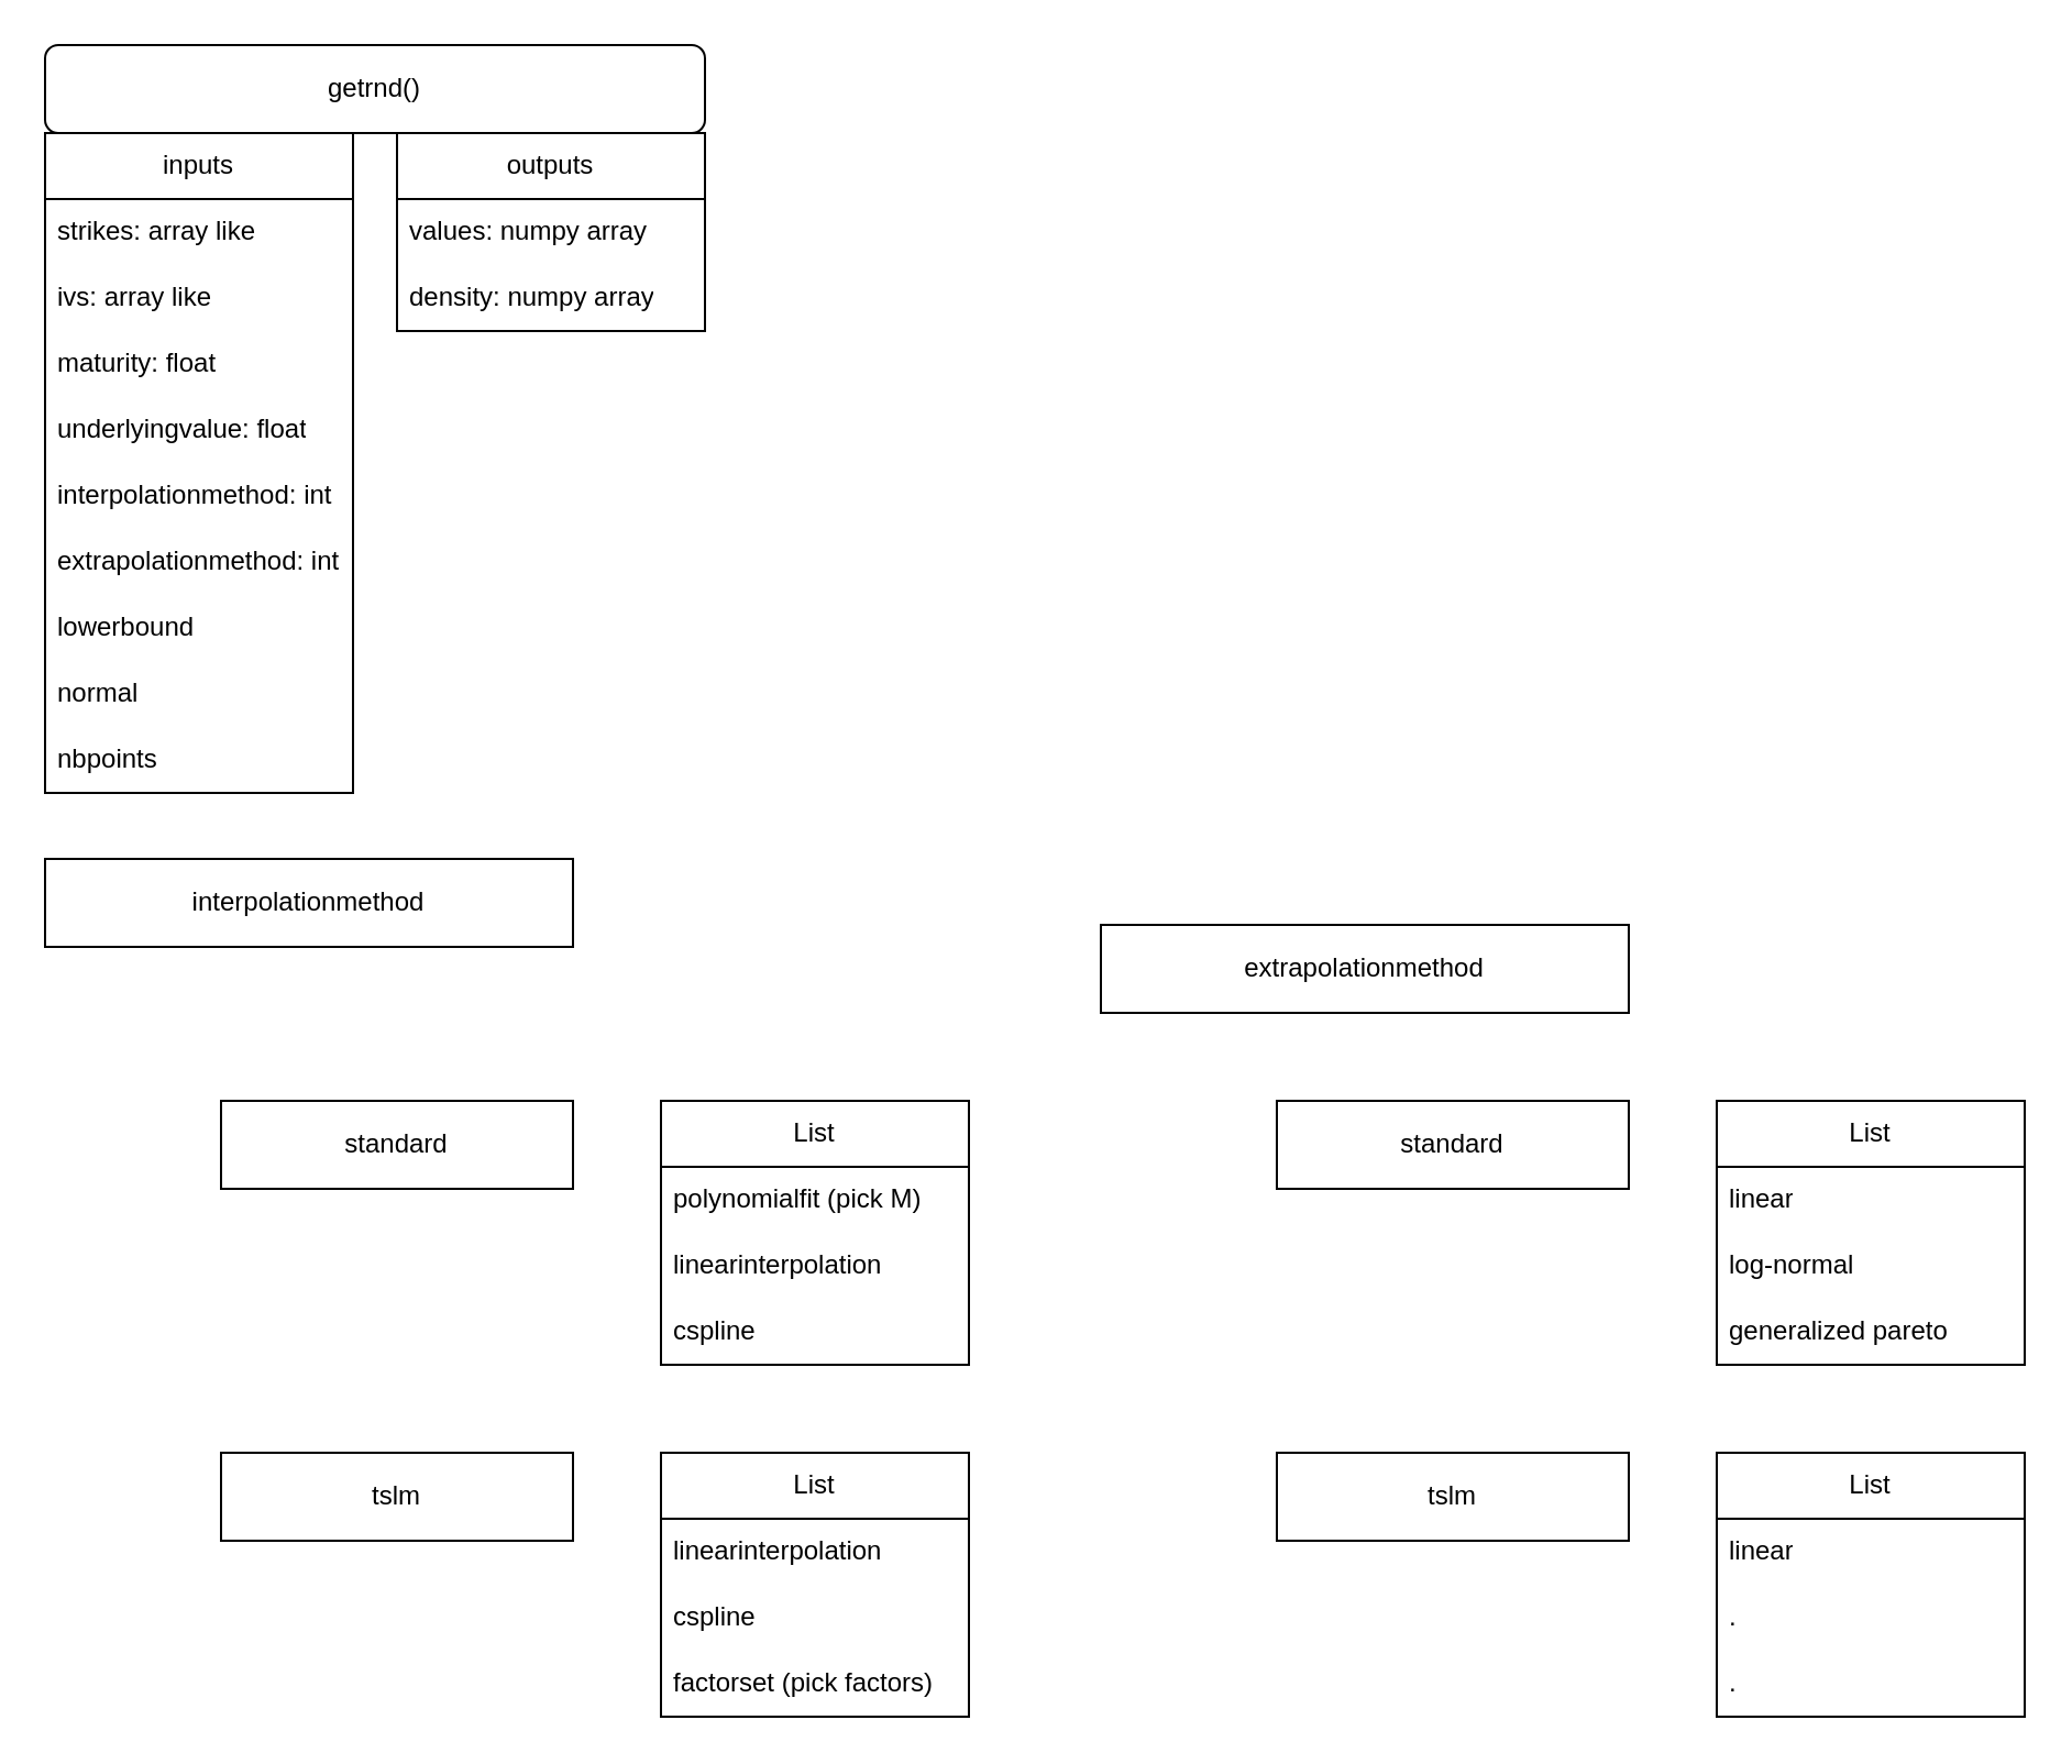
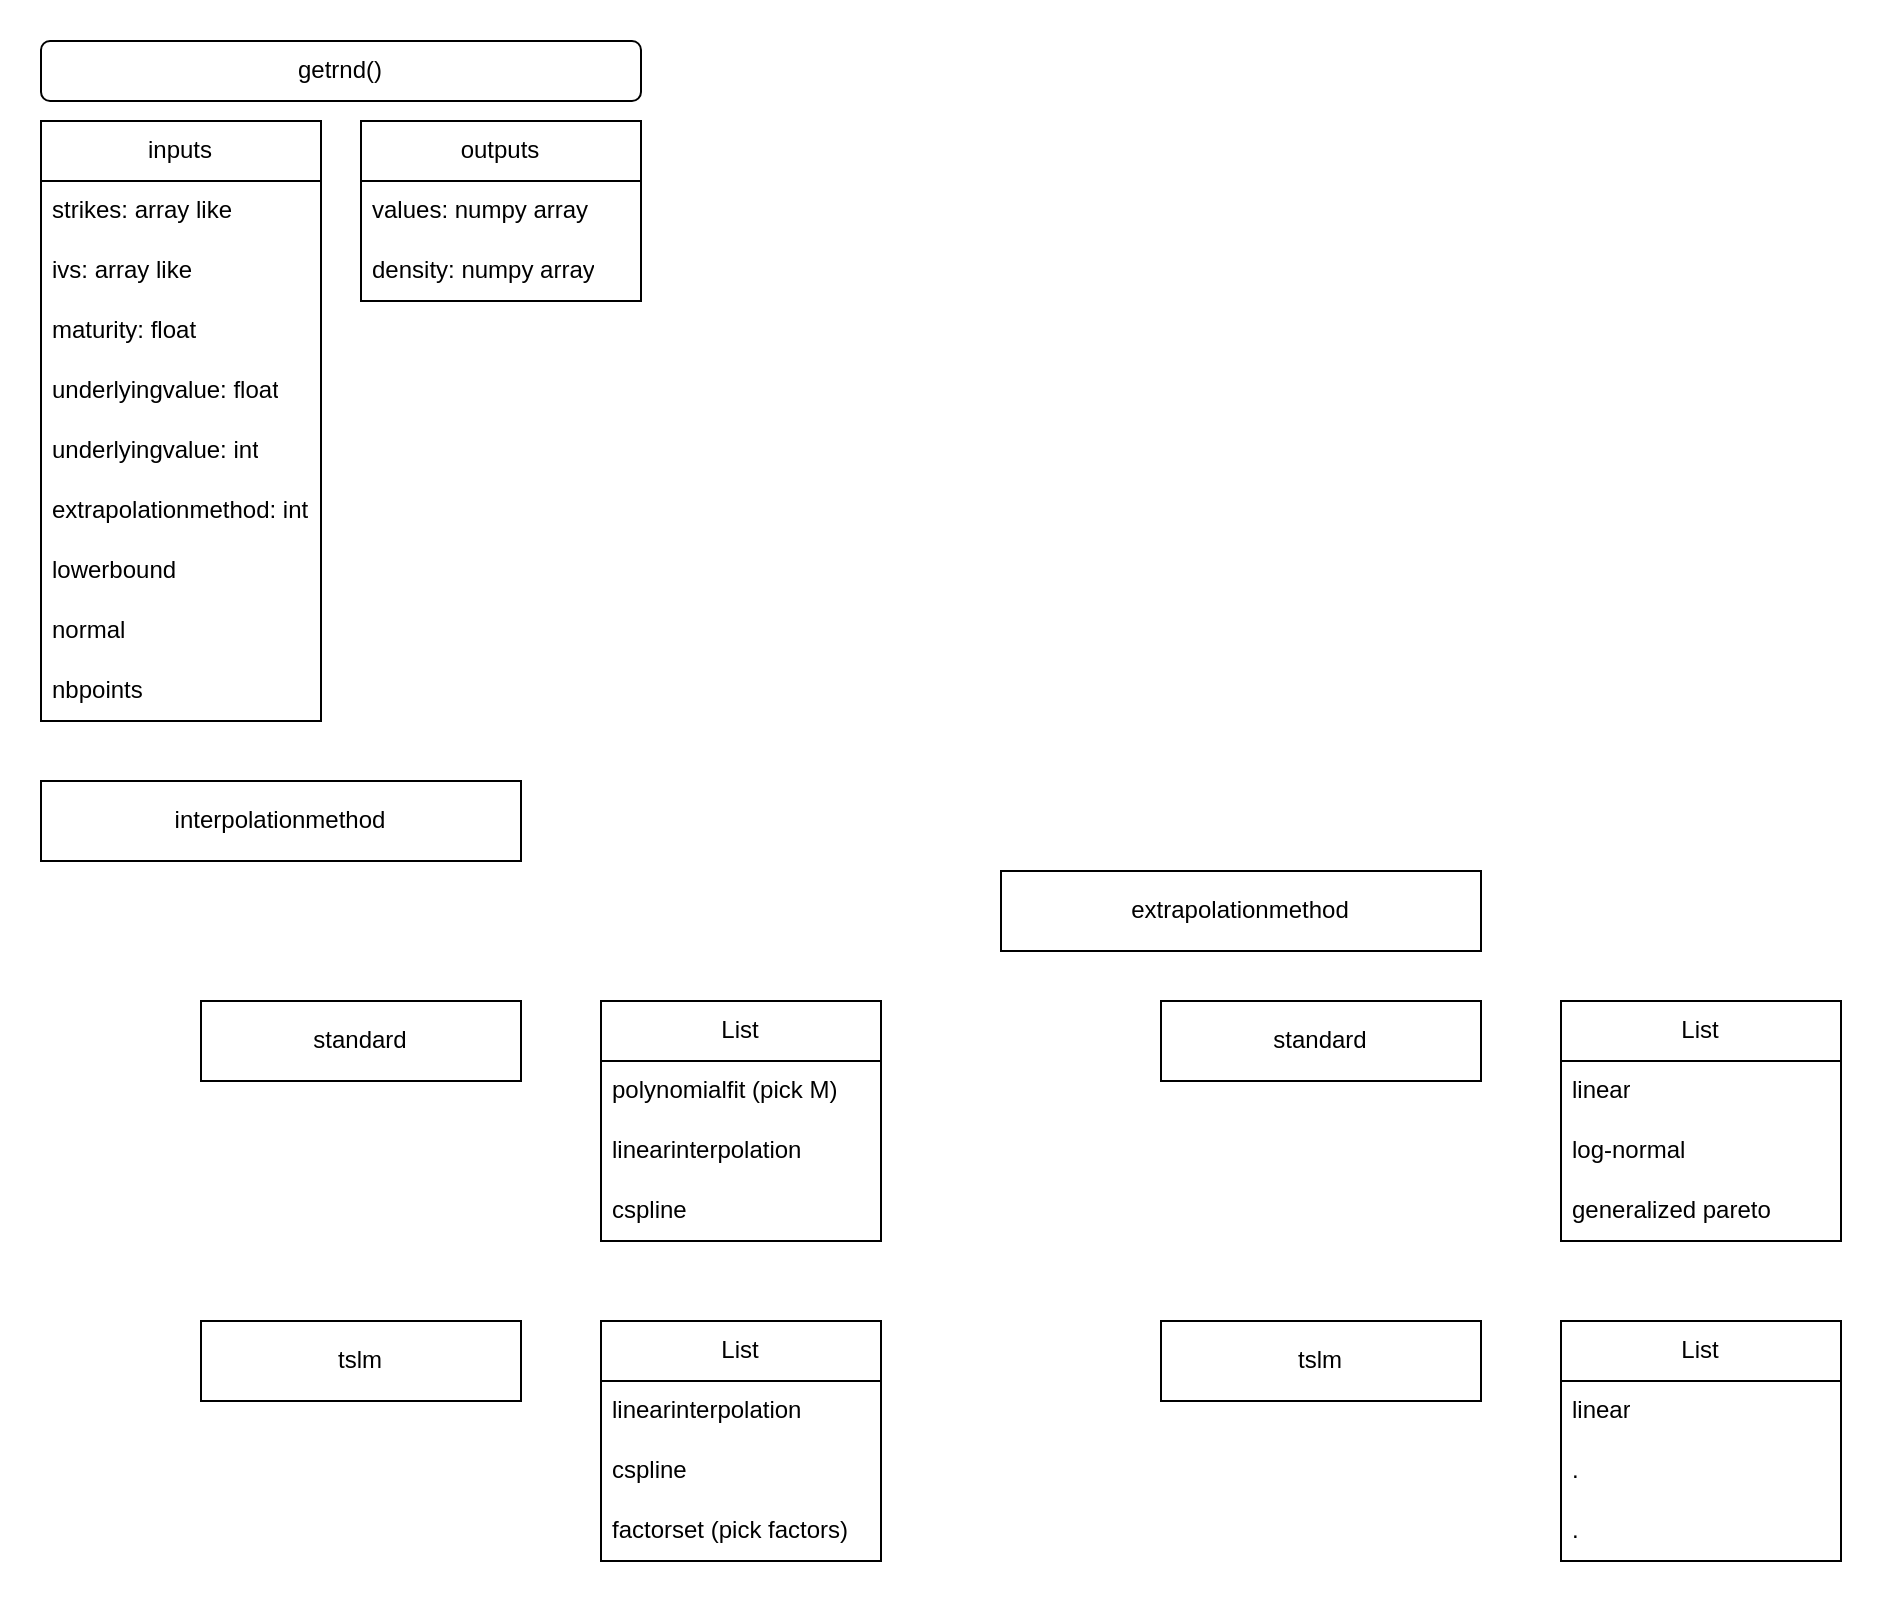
  <mxCell id="0" />
  <mxCell id="1" parent="0" />
- <mxCell id="2" value="getrnd()" style="rounded=1;whiteSpace=wrap;html=1;" vertex="1" parent="1"><mxGeometry x="20" y="20" width="300" height="40" as="geometry" /></mxCell>
+ <mxCell id="2" value="getrnd()" style="rounded=1;whiteSpace=wrap;html=1;" vertex="1" parent="1"><mxGeometry x="20" y="20" width="300" height="30" as="geometry" /></mxCell>
  <mxCell id="3" value="inputs" style="swimlane;fontStyle=0;childLayout=stackLayout;horizontal=1;startSize=30;horizontalStack=0;resizeParent=1;resizeParentMax=0;resizeLast=0;collapsible=1;marginBottom=0;whiteSpace=wrap;html=1;" vertex="1" parent="1"><mxGeometry x="20" y="60" width="140" height="300" as="geometry" /></mxCell>
  <mxCell id="4" value="strikes: array like" style="text;strokeColor=none;fillColor=none;align=left;verticalAlign=middle;spacingLeft=4;spacingRight=4;overflow=hidden;points=[[0,0.5],[1,0.5]];portConstraint=eastwest;rotatable=0;whiteSpace=wrap;html=1;" vertex="1" parent="3"><mxGeometry y="30" width="140" height="30" as="geometry" /></mxCell>
  <mxCell id="5" value="ivs: array like" style="text;strokeColor=none;fillColor=none;align=left;verticalAlign=middle;spacingLeft=4;spacingRight=4;overflow=hidden;points=[[0,0.5],[1,0.5]];portConstraint=eastwest;rotatable=0;whiteSpace=wrap;html=1;" vertex="1" parent="3"><mxGeometry y="60" width="140" height="30" as="geometry" /></mxCell>
  <mxCell id="6" value="maturity: float" style="text;strokeColor=none;fillColor=none;align=left;verticalAlign=middle;spacingLeft=4;spacingRight=4;overflow=hidden;points=[[0,0.5],[1,0.5]];portConstraint=eastwest;rotatable=0;whiteSpace=wrap;html=1;" vertex="1" parent="3"><mxGeometry y="90" width="140" height="30" as="geometry" /></mxCell>
  <mxCell id="7" value="underlyingvalue: float" style="text;strokeColor=none;fillColor=none;align=left;verticalAlign=middle;spacingLeft=4;spacingRight=4;overflow=hidden;points=[[0,0.5],[1,0.5]];portConstraint=eastwest;rotatable=0;whiteSpace=wrap;html=1;" vertex="1" parent="3"><mxGeometry y="120" width="140" height="30" as="geometry" /></mxCell>
- <mxCell id="8" value="interpolationmethod: int" style="text;strokeColor=none;fillColor=none;align=left;verticalAlign=middle;spacingLeft=4;spacingRight=4;overflow=hidden;points=[[0,0.5],[1,0.5]];portConstraint=eastwest;rotatable=0;whiteSpace=wrap;html=1;" vertex="1" parent="3"><mxGeometry y="150" width="140" height="30" as="geometry" /></mxCell>
+ <mxCell id="8" value="underlyingvalue: int" style="text;strokeColor=none;fillColor=none;align=left;verticalAlign=middle;spacingLeft=4;spacingRight=4;overflow=hidden;points=[[0,0.5],[1,0.5]];portConstraint=eastwest;rotatable=0;whiteSpace=wrap;html=1;" vertex="1" parent="3"><mxGeometry y="150" width="140" height="30" as="geometry" /></mxCell>
  <mxCell id="9" value="extrapolationmethod: int" style="text;strokeColor=none;fillColor=none;align=left;verticalAlign=middle;spacingLeft=4;spacingRight=4;overflow=hidden;points=[[0,0.5],[1,0.5]];portConstraint=eastwest;rotatable=0;whiteSpace=wrap;html=1;" vertex="1" parent="3"><mxGeometry y="180" width="140" height="30" as="geometry" /></mxCell>
  <mxCell id="10" value="lowerbound" style="text;strokeColor=none;fillColor=none;align=left;verticalAlign=middle;spacingLeft=4;spacingRight=4;overflow=hidden;points=[[0,0.5],[1,0.5]];portConstraint=eastwest;rotatable=0;whiteSpace=wrap;html=1;" vertex="1" parent="3"><mxGeometry y="210" width="140" height="30" as="geometry" /></mxCell>
  <mxCell id="11" value="normal" style="text;strokeColor=none;fillColor=none;align=left;verticalAlign=middle;spacingLeft=4;spacingRight=4;overflow=hidden;points=[[0,0.5],[1,0.5]];portConstraint=eastwest;rotatable=0;whiteSpace=wrap;html=1;" vertex="1" parent="3"><mxGeometry y="240" width="140" height="30" as="geometry" /></mxCell>
  <mxCell id="12" value="nbpoints" style="text;strokeColor=none;fillColor=none;align=left;verticalAlign=middle;spacingLeft=4;spacingRight=4;overflow=hidden;points=[[0,0.5],[1,0.5]];portConstraint=eastwest;rotatable=0;whiteSpace=wrap;html=1;" vertex="1" parent="3"><mxGeometry y="270" width="140" height="30" as="geometry" /></mxCell>
  <mxCell id="13" value="outputs" style="swimlane;fontStyle=0;childLayout=stackLayout;horizontal=1;startSize=30;horizontalStack=0;resizeParent=1;resizeParentMax=0;resizeLast=0;collapsible=1;marginBottom=0;whiteSpace=wrap;html=1;" vertex="1" parent="1"><mxGeometry x="180" y="60" width="140" height="90" as="geometry" /></mxCell>
  <mxCell id="14" value="values: numpy array" style="text;strokeColor=none;fillColor=none;align=left;verticalAlign=middle;spacingLeft=4;spacingRight=4;overflow=hidden;points=[[0,0.5],[1,0.5]];portConstraint=eastwest;rotatable=0;whiteSpace=wrap;html=1;" vertex="1" parent="13"><mxGeometry y="30" width="140" height="30" as="geometry" /></mxCell>
  <mxCell id="15" value="density: numpy array" style="text;strokeColor=none;fillColor=none;align=left;verticalAlign=middle;spacingLeft=4;spacingRight=4;overflow=hidden;points=[[0,0.5],[1,0.5]];portConstraint=eastwest;rotatable=0;whiteSpace=wrap;html=1;" vertex="1" parent="13"><mxGeometry y="60" width="140" height="30" as="geometry" /></mxCell>
  <mxCell id="16" value="interpolationmethod" style="rounded=0;whiteSpace=wrap;html=1;" vertex="1" parent="1"><mxGeometry x="20" y="390" width="240" height="40" as="geometry" /></mxCell>
  <mxCell id="17" value="standard" style="rounded=0;whiteSpace=wrap;html=1;" vertex="1" parent="1"><mxGeometry x="100" y="500" width="160" height="40" as="geometry" /></mxCell>
  <mxCell id="18" value="tslm" style="rounded=0;whiteSpace=wrap;html=1;" vertex="1" parent="1"><mxGeometry x="100" y="660" width="160" height="40" as="geometry" /></mxCell>
  <mxCell id="19" value="List" style="swimlane;fontStyle=0;childLayout=stackLayout;horizontal=1;startSize=30;horizontalStack=0;resizeParent=1;resizeParentMax=0;resizeLast=0;collapsible=1;marginBottom=0;whiteSpace=wrap;html=1;" vertex="1" parent="1"><mxGeometry x="300" y="500" width="140" height="120" as="geometry" /></mxCell>
  <mxCell id="20" value="polynomialfit (pick M)" style="text;strokeColor=none;fillColor=none;align=left;verticalAlign=middle;spacingLeft=4;spacingRight=4;overflow=hidden;points=[[0,0.5],[1,0.5]];portConstraint=eastwest;rotatable=0;whiteSpace=wrap;html=1;" vertex="1" parent="19"><mxGeometry y="30" width="140" height="30" as="geometry" /></mxCell>
  <mxCell id="21" value="linearinterpolation" style="text;strokeColor=none;fillColor=none;align=left;verticalAlign=middle;spacingLeft=4;spacingRight=4;overflow=hidden;points=[[0,0.5],[1,0.5]];portConstraint=eastwest;rotatable=0;whiteSpace=wrap;html=1;" vertex="1" parent="19"><mxGeometry y="60" width="140" height="30" as="geometry" /></mxCell>
  <mxCell id="22" value="cspline" style="text;strokeColor=none;fillColor=none;align=left;verticalAlign=middle;spacingLeft=4;spacingRight=4;overflow=hidden;points=[[0,0.5],[1,0.5]];portConstraint=eastwest;rotatable=0;whiteSpace=wrap;html=1;" vertex="1" parent="19"><mxGeometry y="90" width="140" height="30" as="geometry" /></mxCell>
  <mxCell id="23" value="List" style="swimlane;fontStyle=0;childLayout=stackLayout;horizontal=1;startSize=30;horizontalStack=0;resizeParent=1;resizeParentMax=0;resizeLast=0;collapsible=1;marginBottom=0;whiteSpace=wrap;html=1;" vertex="1" parent="1"><mxGeometry x="300" y="660" width="140" height="120" as="geometry" /></mxCell>
  <mxCell id="24" value="linearinterpolation" style="text;strokeColor=none;fillColor=none;align=left;verticalAlign=middle;spacingLeft=4;spacingRight=4;overflow=hidden;points=[[0,0.5],[1,0.5]];portConstraint=eastwest;rotatable=0;whiteSpace=wrap;html=1;" vertex="1" parent="23"><mxGeometry y="30" width="140" height="30" as="geometry" /></mxCell>
  <mxCell id="25" value="cspline" style="text;strokeColor=none;fillColor=none;align=left;verticalAlign=middle;spacingLeft=4;spacingRight=4;overflow=hidden;points=[[0,0.5],[1,0.5]];portConstraint=eastwest;rotatable=0;whiteSpace=wrap;html=1;" vertex="1" parent="23"><mxGeometry y="60" width="140" height="30" as="geometry" /></mxCell>
  <mxCell id="26" value="factorset (pick factors)" style="text;strokeColor=none;fillColor=none;align=left;verticalAlign=middle;spacingLeft=4;spacingRight=4;overflow=hidden;points=[[0,0.5],[1,0.5]];portConstraint=eastwest;rotatable=0;whiteSpace=wrap;html=1;" vertex="1" parent="23"><mxGeometry y="90" width="140" height="30" as="geometry" /></mxCell>
- <mxCell id="27" value="extrapolationmethod" style="rounded=0;whiteSpace=wrap;html=1;" vertex="1" parent="1"><mxGeometry x="500" y="420" width="240" height="40" as="geometry" /></mxCell>
+ <mxCell id="27" value="extrapolationmethod" style="rounded=0;whiteSpace=wrap;html=1;" vertex="1" parent="1"><mxGeometry x="500" y="435" width="240" height="40" as="geometry" /></mxCell>
  <mxCell id="28" value="standard" style="rounded=0;whiteSpace=wrap;html=1;" vertex="1" parent="1"><mxGeometry x="580" y="500" width="160" height="40" as="geometry" /></mxCell>
  <mxCell id="29" value="tslm" style="rounded=0;whiteSpace=wrap;html=1;" vertex="1" parent="1"><mxGeometry x="580" y="660" width="160" height="40" as="geometry" /></mxCell>
  <mxCell id="30" value="List" style="swimlane;fontStyle=0;childLayout=stackLayout;horizontal=1;startSize=30;horizontalStack=0;resizeParent=1;resizeParentMax=0;resizeLast=0;collapsible=1;marginBottom=0;whiteSpace=wrap;html=1;" vertex="1" parent="1"><mxGeometry x="780" y="500" width="140" height="120" as="geometry" /></mxCell>
  <mxCell id="31" value="linear" style="text;strokeColor=none;fillColor=none;align=left;verticalAlign=middle;spacingLeft=4;spacingRight=4;overflow=hidden;points=[[0,0.5],[1,0.5]];portConstraint=eastwest;rotatable=0;whiteSpace=wrap;html=1;" vertex="1" parent="30"><mxGeometry y="30" width="140" height="30" as="geometry" /></mxCell>
  <mxCell id="32" value="log-normal" style="text;strokeColor=none;fillColor=none;align=left;verticalAlign=middle;spacingLeft=4;spacingRight=4;overflow=hidden;points=[[0,0.5],[1,0.5]];portConstraint=eastwest;rotatable=0;whiteSpace=wrap;html=1;" vertex="1" parent="30"><mxGeometry y="60" width="140" height="30" as="geometry" /></mxCell>
  <mxCell id="33" value="generalized pareto" style="text;strokeColor=none;fillColor=none;align=left;verticalAlign=middle;spacingLeft=4;spacingRight=4;overflow=hidden;points=[[0,0.5],[1,0.5]];portConstraint=eastwest;rotatable=0;whiteSpace=wrap;html=1;" vertex="1" parent="30"><mxGeometry y="90" width="140" height="30" as="geometry" /></mxCell>
  <mxCell id="34" value="List" style="swimlane;fontStyle=0;childLayout=stackLayout;horizontal=1;startSize=30;horizontalStack=0;resizeParent=1;resizeParentMax=0;resizeLast=0;collapsible=1;marginBottom=0;whiteSpace=wrap;html=1;" vertex="1" parent="1"><mxGeometry x="780" y="660" width="140" height="120" as="geometry" /></mxCell>
  <mxCell id="35" value="linear" style="text;strokeColor=none;fillColor=none;align=left;verticalAlign=middle;spacingLeft=4;spacingRight=4;overflow=hidden;points=[[0,0.5],[1,0.5]];portConstraint=eastwest;rotatable=0;whiteSpace=wrap;html=1;" vertex="1" parent="34"><mxGeometry y="30" width="140" height="30" as="geometry" /></mxCell>
  <mxCell id="36" value="." style="text;strokeColor=none;fillColor=none;align=left;verticalAlign=middle;spacingLeft=4;spacingRight=4;overflow=hidden;points=[[0,0.5],[1,0.5]];portConstraint=eastwest;rotatable=0;whiteSpace=wrap;html=1;" vertex="1" parent="34"><mxGeometry y="60" width="140" height="30" as="geometry" /></mxCell>
  <mxCell id="37" value="." style="text;strokeColor=none;fillColor=none;align=left;verticalAlign=middle;spacingLeft=4;spacingRight=4;overflow=hidden;points=[[0,0.5],[1,0.5]];portConstraint=eastwest;rotatable=0;whiteSpace=wrap;html=1;" vertex="1" parent="34"><mxGeometry y="90" width="140" height="30" as="geometry" /></mxCell>
